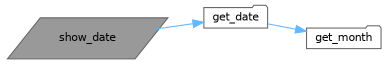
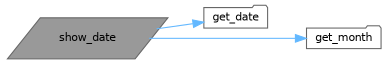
  digraph {
    rankdir=LR
    node [color=grey40 fillcolor=white fontname=Helvetica fontsize=10 shape=folder style=filled]
    edge [color=steelblue1 fontname=Helvetica fontsize=10 labelfontname=Helvetica labelfontsize=10 style=solid]
    n1 [color=gray40 fillcolor=grey60 fontcolor=black height=0.2 label=show_date shape=parallelogram width=0.4]
    n2 [height=0.2 label=get_date width=0.4]
    n3 [height=0.2 label=get_month width=0.4]
    n1 -> n2
-   n2 -> n3
+   n1 -> n3
  }
